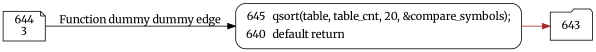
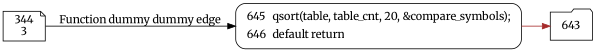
  digraph {
    fontname=Merriweather
    rankdir=LR
    node [fontname=Merriweather]
    edge [fontname=Merriweather]
-   n1 [label="644\n3" shape=note]
-   n2 [fillcolor=white label=<<table border="0" cellborder="0" cellpadding="3" bgcolor="white"><tr><td align="right">645</td><td align="left">qsort(table, table_cnt, 20, &amp;compare_symbols);</td></tr><tr><td align="right">640</td><td align="left">default return</td></tr></table>> penwidth=1 shape=Mrecord style="filled,bold"]
+   n1 [label="344\n3" shape=note]
+   n2 [fillcolor=white label=<<table border="0" cellborder="0" cellpadding="3" bgcolor="white"><tr><td align="right">645</td><td align="left">qsort(table, table_cnt, 20, &amp;compare_symbols);</td></tr><tr><td align="right">646</td><td align="left">default return</td></tr></table>> penwidth=1 shape=Mrecord style="filled,bold"]
    643 [shape=folder]
    n1 -> n2 [color=black label="Function dummy dummy edge"]
    n2 -> 643 [color=brown]
  }
